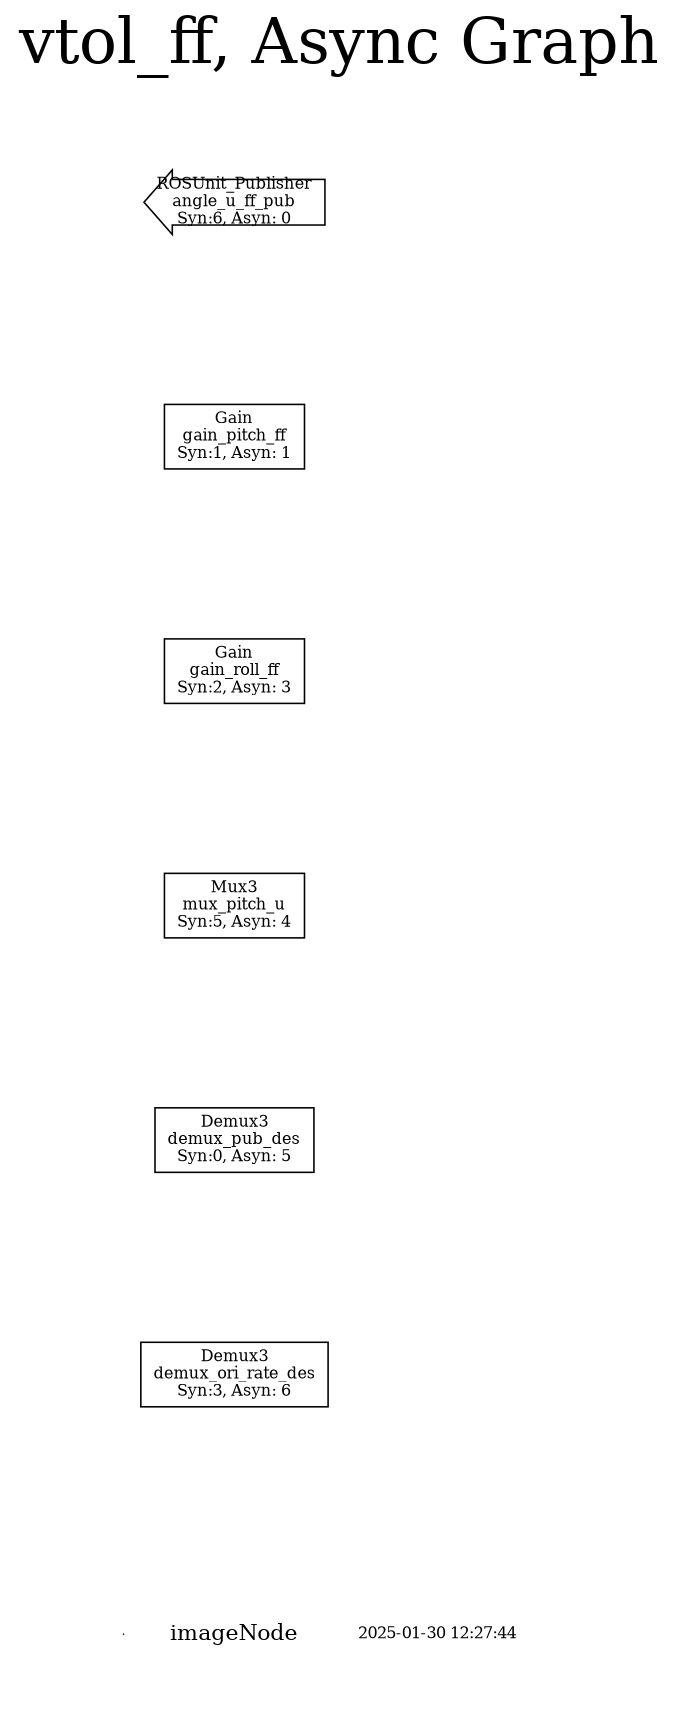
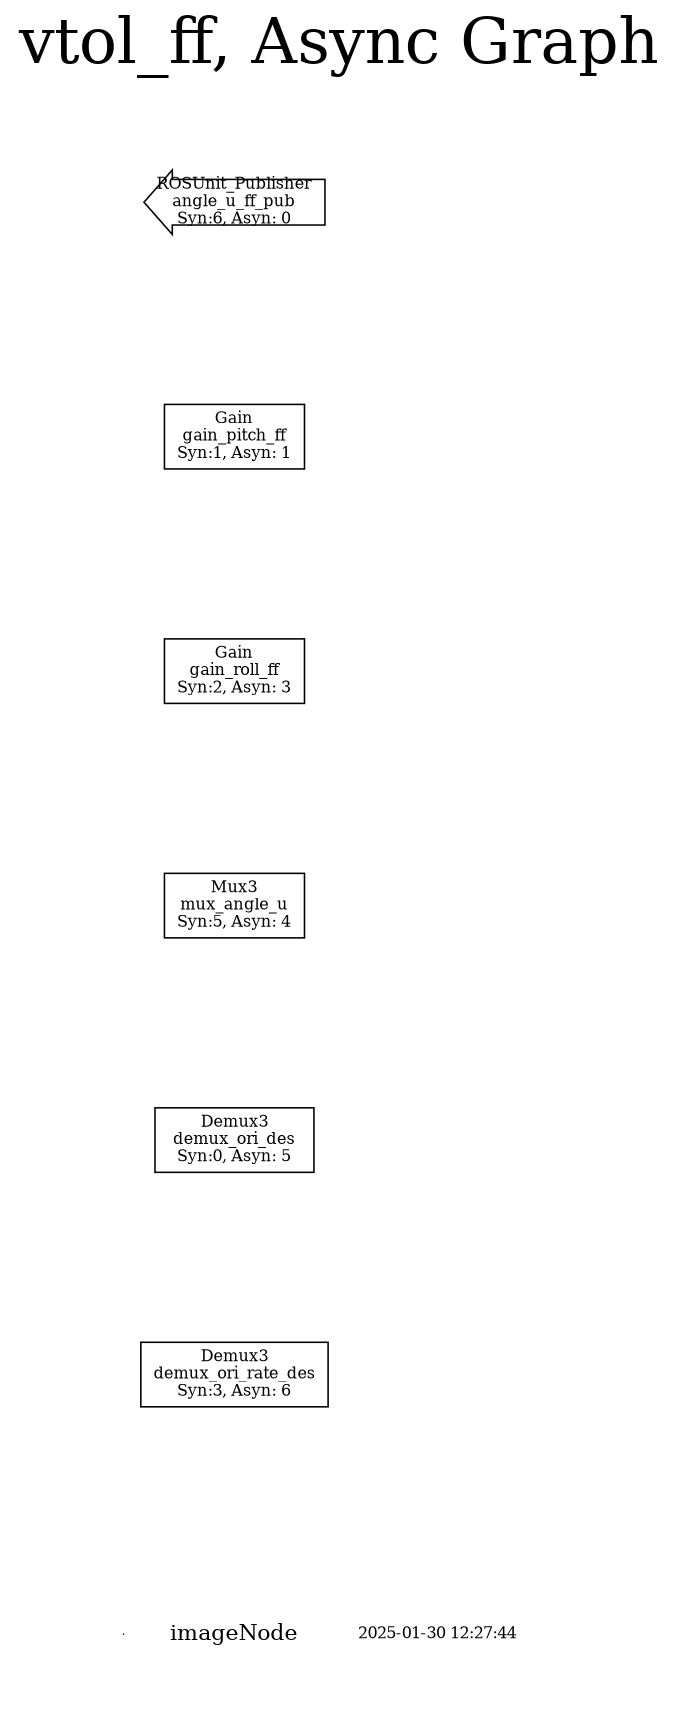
  digraph {
    fontsize=40
    label="vtol_ff, Async Graph"
    labelloc=t
    nodesep=1.5
    rankdir=LR
    ranksep=0.15
    node [shape=box fontsize=10]
    edge [style=invis]
    invisNode [height=0 shape=point width=0 fontsize=""]
    imageNode [fixedsize=true height=1.0 shape=none width=1.0 fontsize=""]
    n3 [height=0 label="2025-01-30 12:27:44" shape=plaintext width=0]
    n4 [height=0 label="Demux3\ndemux_ori_rate_des\nSyn:3, Asyn: 6" width=0]
-   n5 [height=0 label="Demux3\ndemux_pub_des\nSyn:0, Asyn: 5" width=0]
-   n6 [height=0 label="Mux3\nmux_pitch_u\nSyn:5, Asyn: 4" width=0]
+   n5 [height=0 label="Demux3\ndemux_ori_des\nSyn:0, Asyn: 5" width=0]
+   n6 [height=0 label="Mux3\nmux_angle_u\nSyn:5, Asyn: 4" width=0]
    n7 [height=0 label="Gain\ngain_roll_ff\nSyn:2, Asyn: 3" width=0]
    n8 [height=0 label="Gain\ngain_pitch_ff\nSyn:1, Asyn: 1" width=0]
    n9 [height=0 label="ROSUnit_Publisher\nangle_u_ff_pub\nSyn:6, Asyn: 0" shape=larrow width=0]
    subgraph sub_1 {
      rank=source
      invisNode
    }
    subgraph cluster_2 {
      label=""
      style=invis
      imageNode
      n3
    }
    invisNode -> imageNode
    imageNode -> n3
  }
